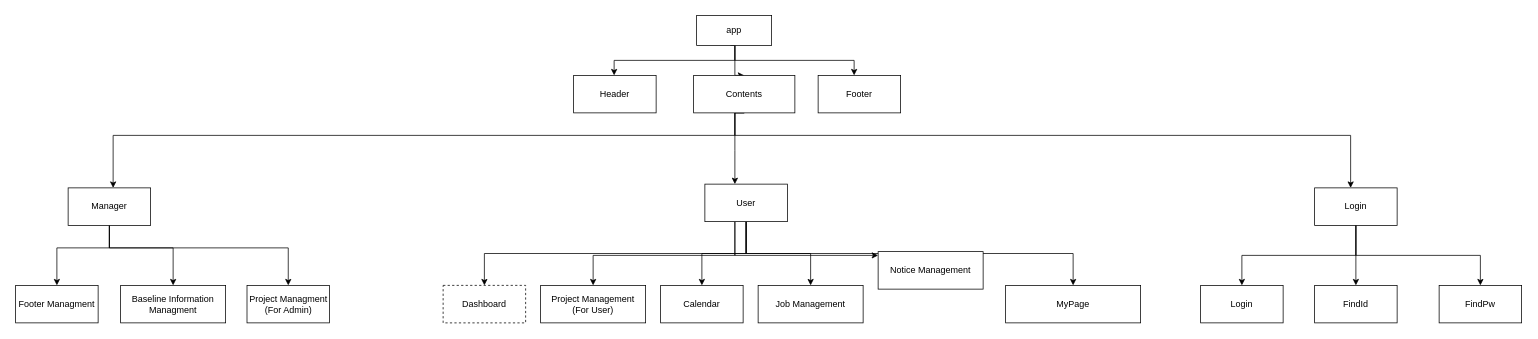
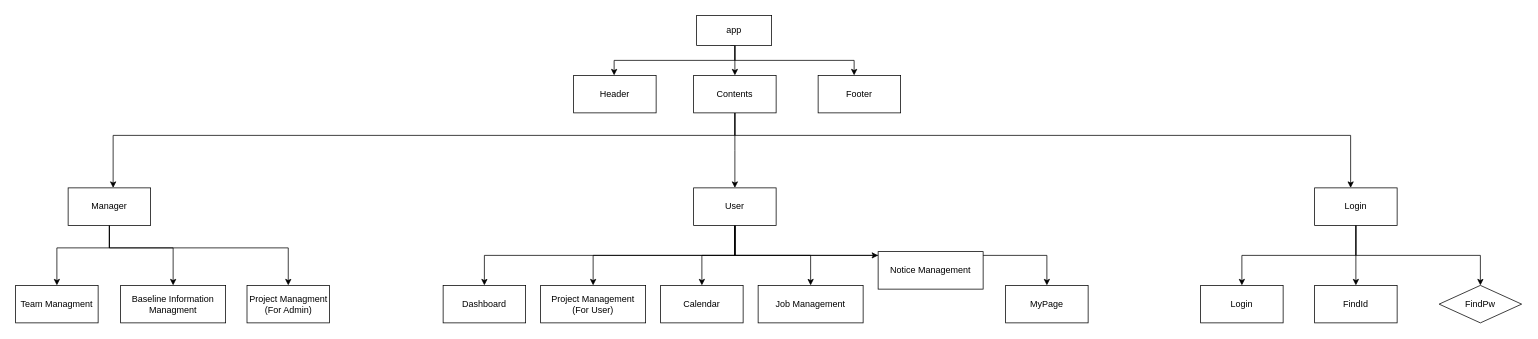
  <mxCell id="0" />
  <mxCell id="1" parent="0" />
  <mxCell id="2" style="edgeStyle=orthogonalEdgeStyle;rounded=0;orthogonalLoop=1;jettySize=auto;html=1;" edge="1" parent="1"><mxGeometry relative="1" as="geometry"><mxPoint x="979.002" y="60" as="sourcePoint" /><mxPoint x="818" y="100" as="targetPoint" /><Array as="points"><mxPoint x="979" y="80" /><mxPoint x="818" y="80" /></Array></mxGeometry></mxCell>
  <mxCell id="3" style="edgeStyle=orthogonalEdgeStyle;rounded=0;orthogonalLoop=1;jettySize=auto;html=1;entryX=0.5;entryY=0;entryDx=0;entryDy=0;" edge="1" parent="1" source="5" target="10"><mxGeometry relative="1" as="geometry"><Array as="points"><mxPoint x="979" y="70" /><mxPoint x="979" y="70" /></Array></mxGeometry></mxCell>
  <mxCell id="4" style="edgeStyle=orthogonalEdgeStyle;rounded=0;orthogonalLoop=1;jettySize=auto;html=1;entryX=0.5;entryY=0;entryDx=0;entryDy=0;" edge="1" parent="1"><mxGeometry relative="1" as="geometry"><mxPoint x="1138" y="100" as="targetPoint" /><mxPoint x="973.002" y="60" as="sourcePoint" /><Array as="points"><mxPoint x="979" y="60" /><mxPoint x="979" y="80" /><mxPoint x="1138" y="80" /></Array></mxGeometry></mxCell>
  <mxCell id="5" value="app" style="rounded=0;whiteSpace=wrap;html=1;" vertex="1" parent="1"><mxGeometry x="928" y="20" width="100" height="40" as="geometry" /></mxCell>
  <mxCell id="6" value="Header" style="rounded=0;whiteSpace=wrap;html=1;" vertex="1" parent="1"><mxGeometry x="764" y="100" width="110" height="50" as="geometry" /></mxCell>
  <mxCell id="7" style="edgeStyle=orthogonalEdgeStyle;rounded=0;orthogonalLoop=1;jettySize=auto;html=1;" edge="1" parent="1" source="10" target="15"><mxGeometry relative="1" as="geometry"><Array as="points"><mxPoint x="979" y="180" /><mxPoint x="150" y="180" /></Array></mxGeometry></mxCell>
  <mxCell id="8" style="edgeStyle=orthogonalEdgeStyle;rounded=0;orthogonalLoop=1;jettySize=auto;html=1;exitX=0.5;exitY=1;exitDx=0;exitDy=0;" edge="1" parent="1" source="10" target="22"><mxGeometry relative="1" as="geometry"><Array as="points"><mxPoint x="979" y="200" /><mxPoint x="979" y="200" /></Array></mxGeometry></mxCell>
  <mxCell id="9" style="edgeStyle=orthogonalEdgeStyle;rounded=0;orthogonalLoop=1;jettySize=auto;html=1;exitX=0.5;exitY=1;exitDx=0;exitDy=0;" edge="1" parent="1" source="10" target="29"><mxGeometry relative="1" as="geometry"><mxPoint x="1340" y="150" as="sourcePoint" /><Array as="points"><mxPoint x="979" y="180" /><mxPoint x="1800" y="180" /></Array></mxGeometry></mxCell>
- <mxCell id="10" value="Contents" style="rounded=0;whiteSpace=wrap;html=1;" vertex="1" parent="1"><mxGeometry x="924" y="100" width="135" height="50" as="geometry" /></mxCell>
+ <mxCell id="10" value="Contents" style="rounded=0;whiteSpace=wrap;html=1;" vertex="1" parent="1"><mxGeometry x="924" y="100" width="110" height="50" as="geometry" /></mxCell>
  <mxCell id="11" value="Footer" style="rounded=0;whiteSpace=wrap;html=1;" vertex="1" parent="1"><mxGeometry x="1090" y="100" width="110" height="50" as="geometry" /></mxCell>
  <mxCell id="12" style="edgeStyle=orthogonalEdgeStyle;rounded=0;orthogonalLoop=1;jettySize=auto;html=1;entryX=0.5;entryY=0;entryDx=0;entryDy=0;" edge="1" parent="1" source="15" target="23"><mxGeometry relative="1" as="geometry"><Array as="points"><mxPoint x="145" y="330" /><mxPoint x="75" y="330" /></Array></mxGeometry></mxCell>
  <mxCell id="13" style="edgeStyle=orthogonalEdgeStyle;rounded=0;orthogonalLoop=1;jettySize=auto;html=1;entryX=0.5;entryY=0;entryDx=0;entryDy=0;" edge="1" parent="1" source="15" target="24"><mxGeometry relative="1" as="geometry"><Array as="points"><mxPoint x="145" y="330" /><mxPoint x="230" y="330" /></Array></mxGeometry></mxCell>
  <mxCell id="14" style="edgeStyle=orthogonalEdgeStyle;rounded=0;orthogonalLoop=1;jettySize=auto;html=1;entryX=0.5;entryY=0;entryDx=0;entryDy=0;" edge="1" parent="1" source="15" target="25"><mxGeometry relative="1" as="geometry"><Array as="points"><mxPoint x="145" y="330" /><mxPoint x="383" y="330" /></Array></mxGeometry></mxCell>
  <mxCell id="15" value="Manager" style="rounded=0;whiteSpace=wrap;html=1;" vertex="1" parent="1"><mxGeometry x="90" y="250" width="110" height="50" as="geometry" /></mxCell>
  <mxCell id="16" style="edgeStyle=orthogonalEdgeStyle;rounded=0;orthogonalLoop=1;jettySize=auto;html=1;exitX=0.5;exitY=1;exitDx=0;exitDy=0;" edge="1" parent="1" source="22" target="26"><mxGeometry relative="1" as="geometry" /></mxCell>
  <mxCell id="17" style="edgeStyle=orthogonalEdgeStyle;rounded=0;orthogonalLoop=1;jettySize=auto;html=1;" edge="1" parent="1" source="22" target="31"><mxGeometry relative="1" as="geometry"><Array as="points"><mxPoint x="979" y="340" /><mxPoint x="790" y="340" /></Array></mxGeometry></mxCell>
  <mxCell id="18" style="edgeStyle=orthogonalEdgeStyle;rounded=0;orthogonalLoop=1;jettySize=auto;html=1;exitX=0.5;exitY=1;exitDx=0;exitDy=0;" edge="1" parent="1" source="22" target="30"><mxGeometry relative="1" as="geometry" /></mxCell>
  <mxCell id="19" style="edgeStyle=orthogonalEdgeStyle;rounded=0;orthogonalLoop=1;jettySize=auto;html=1;" edge="1" parent="1" source="22" target="32"><mxGeometry relative="1" as="geometry" /></mxCell>
  <mxCell id="20" style="edgeStyle=orthogonalEdgeStyle;rounded=0;orthogonalLoop=1;jettySize=auto;html=1;" edge="1" parent="1" source="22" target="33"><mxGeometry relative="1" as="geometry"><Array as="points"><mxPoint x="979" y="340" /><mxPoint x="1240" y="340" /></Array></mxGeometry></mxCell>
  <mxCell id="21" style="edgeStyle=orthogonalEdgeStyle;rounded=0;orthogonalLoop=1;jettySize=auto;html=1;exitX=0.5;exitY=1;exitDx=0;exitDy=0;" edge="1" parent="1" source="22" target="34"><mxGeometry relative="1" as="geometry" /></mxCell>
- <mxCell id="22" value="User" style="rounded=0;whiteSpace=wrap;html=1;" vertex="1" parent="1"><mxGeometry x="939" y="245" width="110" height="50" as="geometry" /></mxCell>
- <mxCell id="23" value="Footer Managment" style="rounded=0;whiteSpace=wrap;html=1;" vertex="1" parent="1"><mxGeometry x="20" y="380" width="110" height="50" as="geometry" /></mxCell>
+ <mxCell id="22" value="User" style="rounded=0;whiteSpace=wrap;html=1;" vertex="1" parent="1"><mxGeometry x="924" y="250" width="110" height="50" as="geometry" /></mxCell>
+ <mxCell id="23" value="Team Managment" style="rounded=0;whiteSpace=wrap;html=1;" vertex="1" parent="1"><mxGeometry x="20" y="380" width="110" height="50" as="geometry" /></mxCell>
  <mxCell id="24" value="Baseline Information&lt;br&gt;Managment" style="rounded=0;whiteSpace=wrap;html=1;" vertex="1" parent="1"><mxGeometry x="160" y="380" width="140" height="50" as="geometry" /></mxCell>
  <mxCell id="25" value="Project Managment&lt;br&gt;(For Admin)" style="rounded=0;whiteSpace=wrap;html=1;" vertex="1" parent="1"><mxGeometry x="328.5" y="380" width="110" height="50" as="geometry" /></mxCell>
- <mxCell id="26" value="Dashboard" style="rounded=0;whiteSpace=wrap;html=1;dashed=1;" vertex="1" parent="1"><mxGeometry x="590" y="380" width="110" height="50" as="geometry" /></mxCell>
+ <mxCell id="26" value="Dashboard" style="rounded=0;whiteSpace=wrap;html=1;" vertex="1" parent="1"><mxGeometry x="590" y="380" width="110" height="50" as="geometry" /></mxCell>
  <mxCell id="27" style="edgeStyle=orthogonalEdgeStyle;rounded=0;orthogonalLoop=1;jettySize=auto;html=1;" edge="1" parent="1" source="29" target="35"><mxGeometry relative="1" as="geometry"><Array as="points"><mxPoint x="1807" y="340" /><mxPoint x="1655" y="340" /></Array></mxGeometry></mxCell>
  <mxCell id="28" style="edgeStyle=orthogonalEdgeStyle;rounded=0;orthogonalLoop=1;jettySize=auto;html=1;" edge="1" parent="1" source="29" target="37"><mxGeometry relative="1" as="geometry"><Array as="points"><mxPoint x="1807" y="340" /><mxPoint x="1973" y="340" /></Array></mxGeometry></mxCell>
  <mxCell id="29" value="Login" style="rounded=0;whiteSpace=wrap;html=1;" vertex="1" parent="1"><mxGeometry x="1752" y="250" width="110" height="50" as="geometry" /></mxCell>
  <mxCell id="30" value="Calendar" style="rounded=0;whiteSpace=wrap;html=1;" vertex="1" parent="1"><mxGeometry x="880" y="380" width="110" height="50" as="geometry" /></mxCell>
  <mxCell id="31" value="Project Management&lt;br&gt;(For User)" style="rounded=0;whiteSpace=wrap;html=1;" vertex="1" parent="1"><mxGeometry x="720" y="380" width="140" height="50" as="geometry" /></mxCell>
  <mxCell id="32" value="Job Management" style="rounded=0;whiteSpace=wrap;html=1;" vertex="1" parent="1"><mxGeometry x="1010" y="380" width="140" height="50" as="geometry" /></mxCell>
  <mxCell id="33" value="Notice Management" style="rounded=0;whiteSpace=wrap;html=1;" vertex="1" parent="1"><mxGeometry x="1170" y="335" width="140" height="50" as="geometry" /></mxCell>
- <mxCell id="34" value="MyPage" style="rounded=0;whiteSpace=wrap;html=1;" vertex="1" parent="1"><mxGeometry x="1340" y="380" width="180" height="50" as="geometry" /></mxCell>
+ <mxCell id="34" value="MyPage" style="rounded=0;whiteSpace=wrap;html=1;" vertex="1" parent="1"><mxGeometry x="1340" y="380" width="110" height="50" as="geometry" /></mxCell>
  <mxCell id="35" value="Login" style="rounded=0;whiteSpace=wrap;html=1;" vertex="1" parent="1"><mxGeometry x="1600" y="380" width="110" height="50" as="geometry" /></mxCell>
  <mxCell id="36" value="FindId" style="rounded=0;whiteSpace=wrap;html=1;" vertex="1" parent="1"><mxGeometry x="1752" y="380" width="110" height="50" as="geometry" /></mxCell>
- <mxCell id="37" value="FindPw" style="rounded=0;whiteSpace=wrap;html=1;" vertex="1" parent="1"><mxGeometry x="1918" y="380" width="110" height="50" as="geometry" /></mxCell>
+ <mxCell id="37" value="FindPw" style="rhombus;whiteSpace=wrap;html=1;" vertex="1" parent="1"><mxGeometry x="1918" y="380" width="110" height="50" as="geometry" /></mxCell>
  <mxCell id="38" style="edgeStyle=orthogonalEdgeStyle;rounded=0;orthogonalLoop=1;jettySize=auto;html=1;entryX=0.5;entryY=0;entryDx=0;entryDy=0;" edge="1" parent="1" source="29" target="36"><mxGeometry relative="1" as="geometry" /></mxCell>
